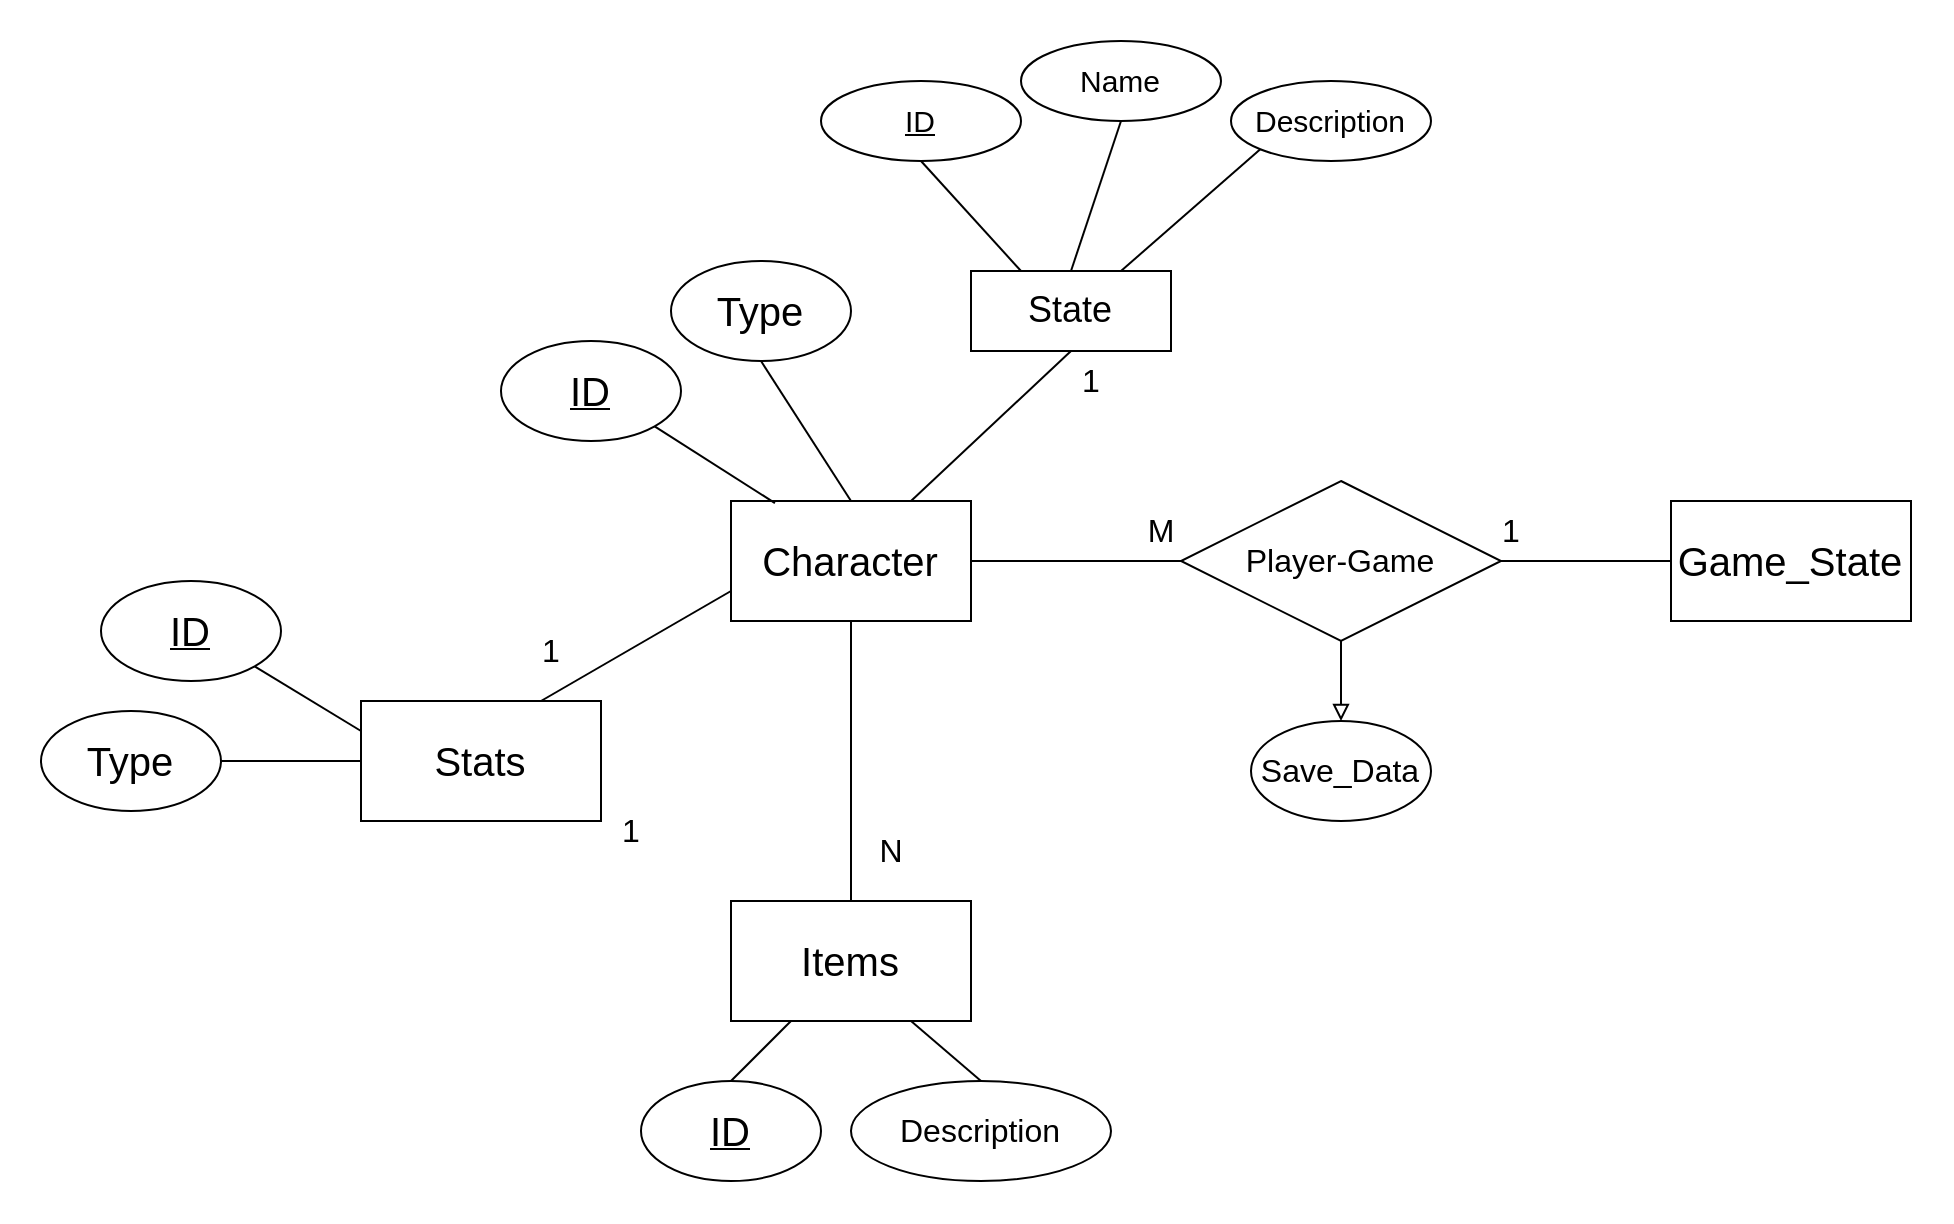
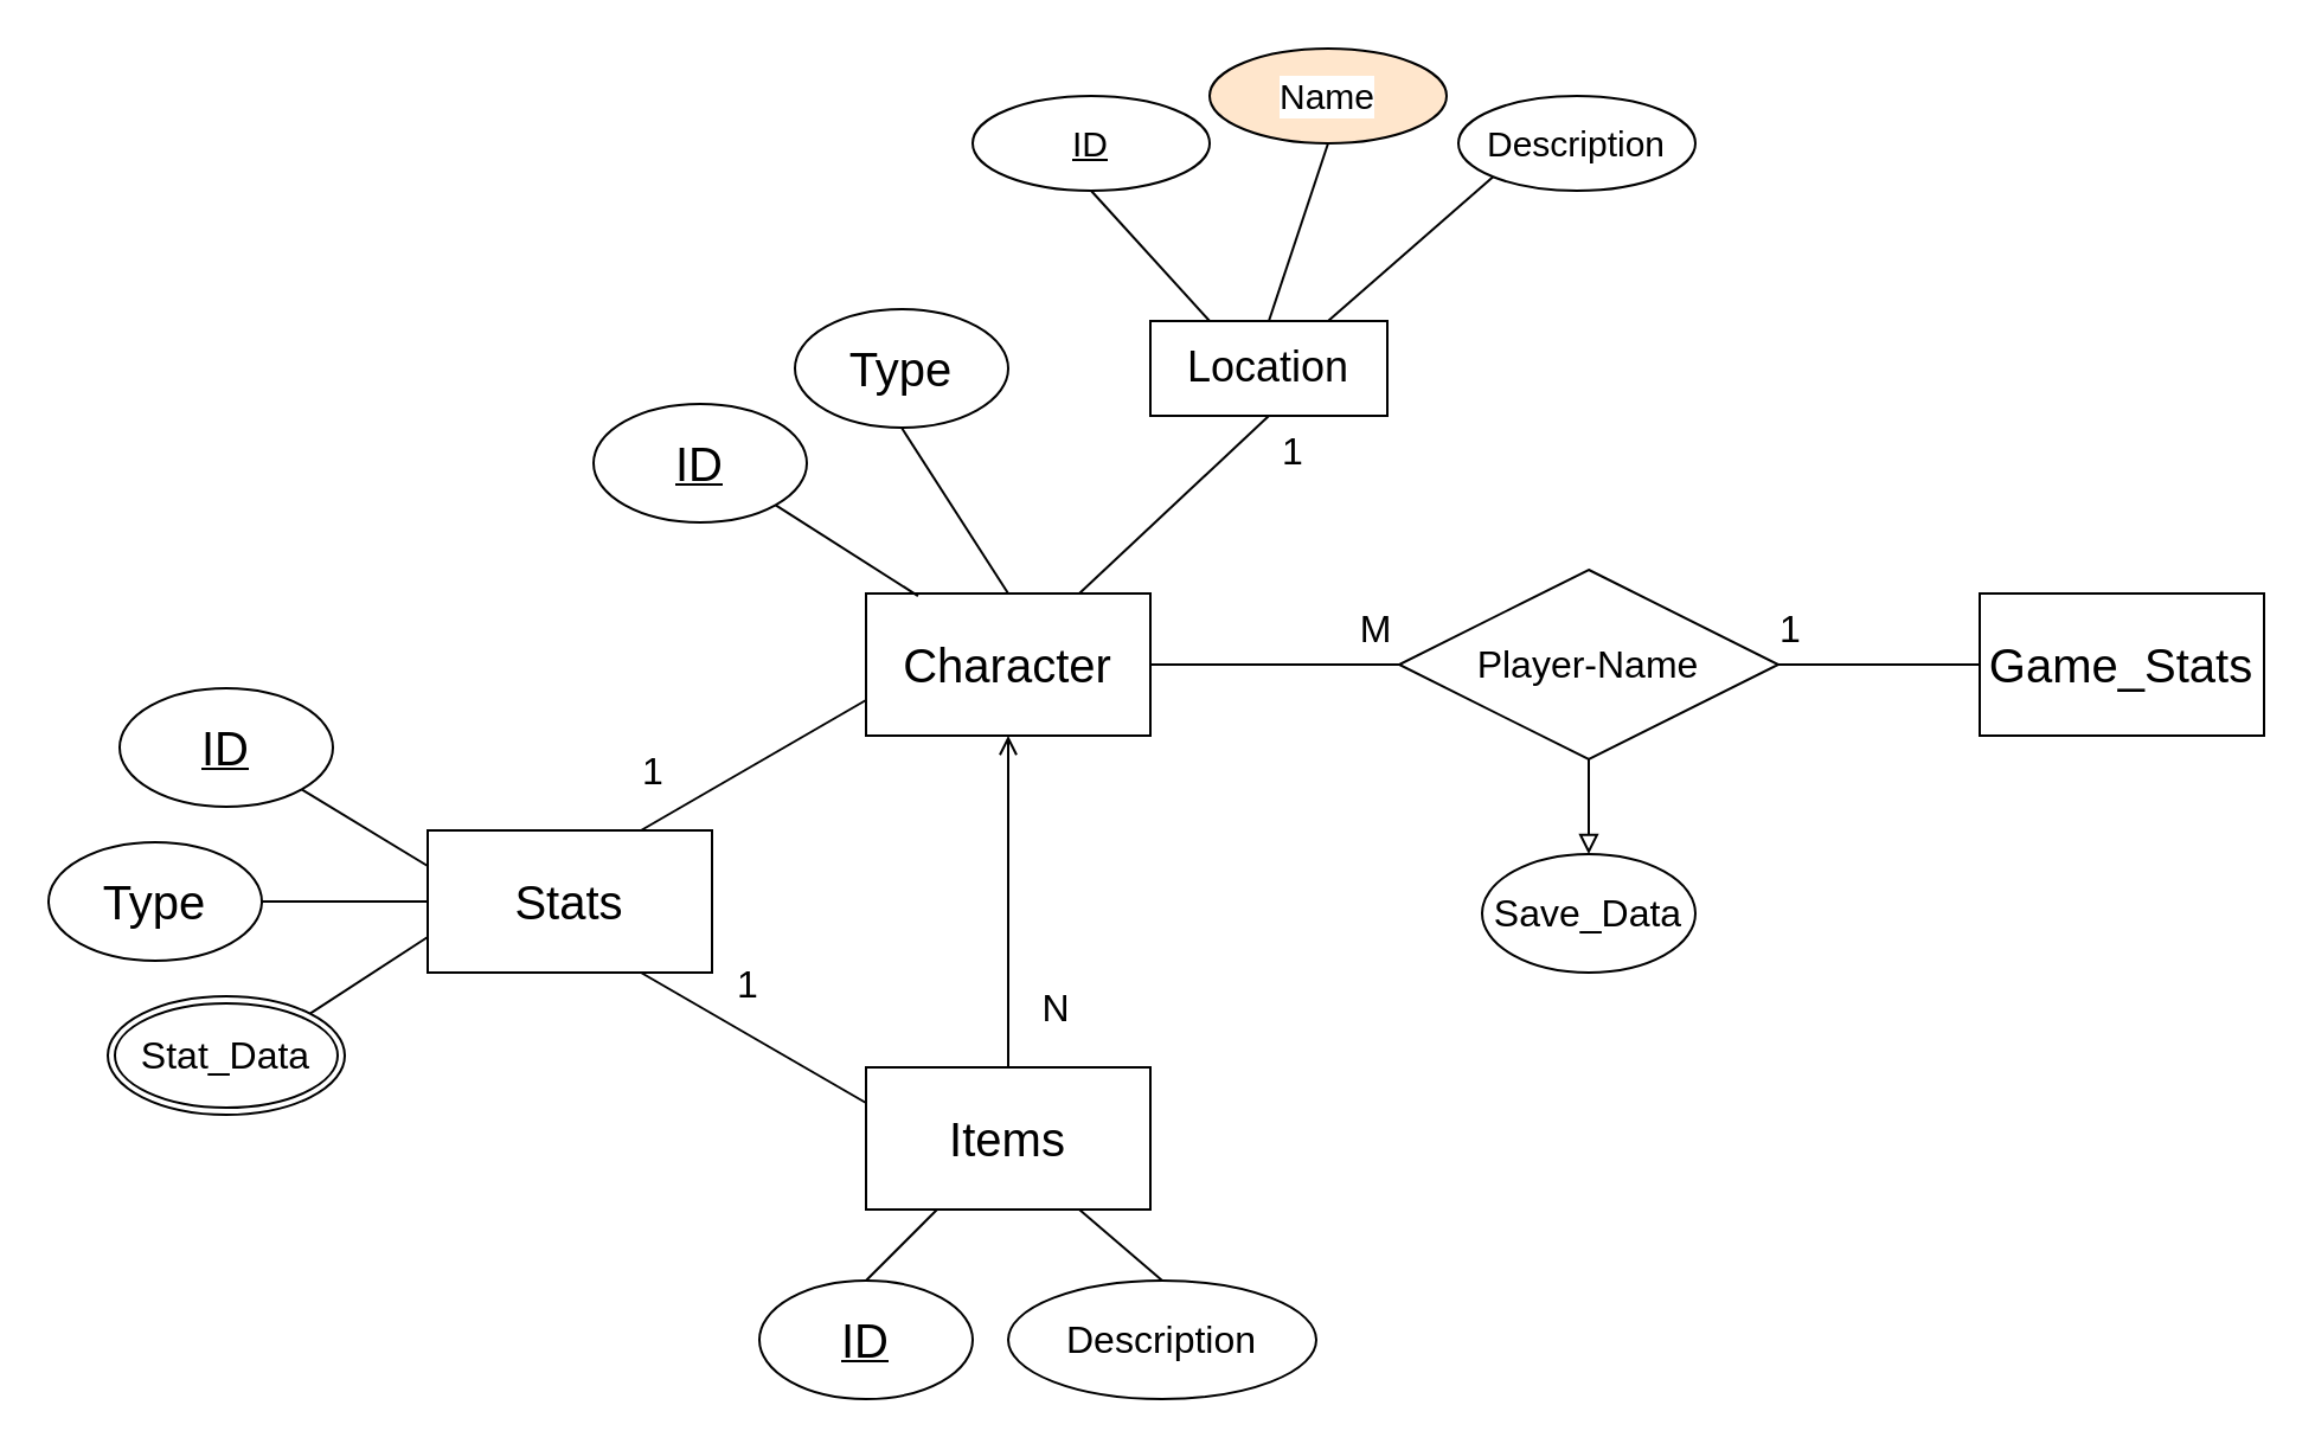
  <mxCell id="0" />
  <mxCell id="1" parent="0" />
  <mxCell id="2" style="edgeStyle=none;rounded=0;orthogonalLoop=1;jettySize=auto;html=1;exitX=0;exitY=0.75;exitDx=0;exitDy=0;entryX=0.75;entryY=0;entryDx=0;entryDy=0;strokeColor=default;align=center;verticalAlign=middle;fontFamily=Helvetica;fontSize=11;fontColor=default;labelBackgroundColor=default;endArrow=none;endFill=0;" edge="1" parent="1" source="3" target="23"><mxGeometry relative="1" as="geometry" /></mxCell>
  <mxCell id="3" value="&lt;font style=&quot;font-size: 20px;&quot;&gt;Character&lt;/font&gt;" style="rounded=0;whiteSpace=wrap;html=1;" vertex="1" parent="1"><mxGeometry x="365" y="250" width="120" height="60" as="geometry" /></mxCell>
  <mxCell id="4" value="&lt;font style=&quot;font-size: 20px;&quot;&gt;Items&lt;/font&gt;" style="rounded=0;whiteSpace=wrap;html=1;" vertex="1" parent="1"><mxGeometry x="365" y="450" width="120" height="60" as="geometry" /></mxCell>
- <mxCell id="5" value="&lt;font style=&quot;font-size: 20px;&quot;&gt;Game_State&lt;/font&gt;" style="rounded=0;whiteSpace=wrap;html=1;" vertex="1" parent="1"><mxGeometry x="835" y="250" width="120" height="60" as="geometry" /></mxCell>
+ <mxCell id="5" value="&lt;font style=&quot;font-size: 20px;&quot;&gt;Game_Stats&lt;/font&gt;" style="rounded=0;whiteSpace=wrap;html=1;" vertex="1" parent="1"><mxGeometry x="835" y="250" width="120" height="60" as="geometry" /></mxCell>
  <mxCell id="6" value="&lt;font style=&quot;font-size: 20px;&quot;&gt;ID&lt;/font&gt;" style="ellipse;whiteSpace=wrap;html=1;fontStyle=4" vertex="1" parent="1"><mxGeometry x="250" y="170" width="90" height="50" as="geometry" /></mxCell>
  <mxCell id="7" value="&lt;font style=&quot;font-size: 20px;&quot;&gt;Type&lt;/font&gt;" style="ellipse;whiteSpace=wrap;html=1;" vertex="1" parent="1"><mxGeometry x="335" y="130" width="90" height="50" as="geometry" /></mxCell>
  <mxCell id="8" value="" style="endArrow=none;html=1;rounded=0;exitX=0.75;exitY=0;exitDx=0;exitDy=0;entryX=0.5;entryY=1;entryDx=0;entryDy=0;" edge="1" parent="1" source="3" target="32"><mxGeometry width="50" height="50" relative="1" as="geometry"><mxPoint x="395" y="480" as="sourcePoint" /><mxPoint x="540" y="200" as="targetPoint" /></mxGeometry></mxCell>
  <mxCell id="9" value="" style="endArrow=none;html=1;rounded=0;entryX=0.5;entryY=1;entryDx=0;entryDy=0;exitX=0.5;exitY=0;exitDx=0;exitDy=0;" edge="1" parent="1" source="3" target="7"><mxGeometry width="50" height="50" relative="1" as="geometry"><mxPoint x="395" y="480" as="sourcePoint" /><mxPoint x="445" y="430" as="targetPoint" /></mxGeometry></mxCell>
  <mxCell id="10" value="" style="endArrow=none;html=1;rounded=0;entryX=1;entryY=1;entryDx=0;entryDy=0;exitX=0.183;exitY=0.017;exitDx=0;exitDy=0;exitPerimeter=0;" edge="1" parent="1" source="3" target="6"><mxGeometry width="50" height="50" relative="1" as="geometry"><mxPoint x="395" y="480" as="sourcePoint" /><mxPoint x="445" y="430" as="targetPoint" /></mxGeometry></mxCell>
- <mxCell id="11" value="" style="endArrow=none;html=1;rounded=0;entryX=0.5;entryY=1;entryDx=0;entryDy=0;exitX=0.5;exitY=0;exitDx=0;exitDy=0;" edge="1" parent="1" source="4" target="3"><mxGeometry width="50" height="50" relative="1" as="geometry"><mxPoint x="395" y="480" as="sourcePoint" /><mxPoint x="445" y="430" as="targetPoint" /></mxGeometry></mxCell>
+ <mxCell id="11" value="" style="endArrow=open;html=1;rounded=0;entryX=0.5;entryY=1;entryDx=0;entryDy=0;exitX=0.5;exitY=0;exitDx=0;exitDy=0;" edge="1" parent="1" source="4" target="3"><mxGeometry width="50" height="50" relative="1" as="geometry"><mxPoint x="395" y="480" as="sourcePoint" /><mxPoint x="445" y="430" as="targetPoint" /></mxGeometry></mxCell>
  <mxCell id="12" value="&lt;font style=&quot;font-size: 20px;&quot;&gt;ID&lt;/font&gt;" style="ellipse;whiteSpace=wrap;html=1;fontStyle=4" vertex="1" parent="1"><mxGeometry x="320" y="540" width="90" height="50" as="geometry" /></mxCell>
  <mxCell id="13" value="&lt;font style=&quot;font-size: 16px;&quot;&gt;Description&lt;/font&gt;" style="ellipse;whiteSpace=wrap;html=1;" vertex="1" parent="1"><mxGeometry x="425" y="540" width="130" height="50" as="geometry" /></mxCell>
  <mxCell id="14" value="" style="endArrow=none;html=1;rounded=0;entryX=0.5;entryY=0;entryDx=0;entryDy=0;exitX=0.25;exitY=1;exitDx=0;exitDy=0;" edge="1" parent="1" source="4" target="12"><mxGeometry width="50" height="50" relative="1" as="geometry"><mxPoint x="400" y="500" as="sourcePoint" /><mxPoint x="390" y="500" as="targetPoint" /></mxGeometry></mxCell>
  <mxCell id="15" value="" style="endArrow=none;html=1;rounded=0;entryX=0.75;entryY=1;entryDx=0;entryDy=0;exitX=0.5;exitY=0;exitDx=0;exitDy=0;" edge="1" parent="1" source="13" target="4"><mxGeometry width="50" height="50" relative="1" as="geometry"><mxPoint x="400" y="500" as="sourcePoint" /><mxPoint x="450" y="450" as="targetPoint" /></mxGeometry></mxCell>
  <mxCell id="16" style="rounded=0;orthogonalLoop=1;jettySize=auto;html=1;exitX=0;exitY=0.5;exitDx=0;exitDy=0;endArrow=none;endFill=0;entryX=1;entryY=0.5;entryDx=0;entryDy=0;" edge="1" parent="1" source="19" target="3"><mxGeometry relative="1" as="geometry"><mxPoint x="510" y="310" as="targetPoint" /></mxGeometry></mxCell>
  <mxCell id="17" style="rounded=0;orthogonalLoop=1;jettySize=auto;html=1;exitX=1;exitY=0.5;exitDx=0;exitDy=0;endArrow=none;endFill=0;entryX=0;entryY=0.5;entryDx=0;entryDy=0;" edge="1" parent="1" source="19" target="5"><mxGeometry relative="1" as="geometry"><mxPoint x="825" y="295" as="targetPoint" /></mxGeometry></mxCell>
  <mxCell id="18" style="rounded=0;orthogonalLoop=1;jettySize=auto;html=1;exitX=0.5;exitY=1;exitDx=0;exitDy=0;endArrow=block;endFill=0;" edge="1" parent="1" source="19" target="20"><mxGeometry relative="1" as="geometry" /></mxCell>
- <mxCell id="19" value="&lt;font style=&quot;font-size: 16px;&quot;&gt;Player-Game&lt;/font&gt;" style="rhombus;whiteSpace=wrap;html=1;perimeterSpacing=0;strokeColor=default;" vertex="1" parent="1"><mxGeometry x="590" y="240" width="160" height="80" as="geometry" /></mxCell>
+ <mxCell id="19" value="&lt;font style=&quot;font-size: 16px;&quot;&gt;Player-Name&lt;/font&gt;" style="rhombus;whiteSpace=wrap;html=1;perimeterSpacing=0;strokeColor=default;" vertex="1" parent="1"><mxGeometry x="590" y="240" width="160" height="80" as="geometry" /></mxCell>
  <mxCell id="20" value="&lt;font style=&quot;font-size: 16px;&quot;&gt;Save_Data&lt;/font&gt;" style="ellipse;whiteSpace=wrap;html=1;" vertex="1" parent="1"><mxGeometry x="625" y="360" width="90" height="50" as="geometry" /></mxCell>
+ <mxCell id="21" style="rounded=0;orthogonalLoop=1;jettySize=auto;html=1;exitX=0.75;exitY=1;exitDx=0;exitDy=0;entryX=0;entryY=0.25;entryDx=0;entryDy=0;endArrow=none;endFill=0;" edge="1" parent="1" source="23" target="4"><mxGeometry relative="1" as="geometry" /></mxCell>
+ <mxCell id="22" style="rounded=0;orthogonalLoop=1;jettySize=auto;html=1;exitX=0;exitY=0.75;exitDx=0;exitDy=0;entryX=1;entryY=0;entryDx=0;entryDy=0;endArrow=none;endFill=0;" edge="1" parent="1" source="23" target="28"><mxGeometry relative="1" as="geometry" /></mxCell>
  <mxCell id="23" value="&lt;font style=&quot;font-size: 20px;&quot;&gt;Stats&lt;/font&gt;" style="rounded=0;whiteSpace=wrap;html=1;" vertex="1" parent="1"><mxGeometry x="180" y="350" width="120" height="60" as="geometry" /></mxCell>
  <mxCell id="24" style="edgeStyle=none;rounded=0;orthogonalLoop=1;jettySize=auto;html=1;exitX=1;exitY=1;exitDx=0;exitDy=0;entryX=0;entryY=0.25;entryDx=0;entryDy=0;strokeColor=default;align=center;verticalAlign=middle;fontFamily=Helvetica;fontSize=11;fontColor=default;labelBackgroundColor=default;endArrow=none;endFill=0;" edge="1" parent="1" source="25" target="23"><mxGeometry relative="1" as="geometry" /></mxCell>
  <mxCell id="25" value="&lt;font style=&quot;font-size: 20px;&quot;&gt;ID&lt;/font&gt;" style="ellipse;whiteSpace=wrap;html=1;fontStyle=4" vertex="1" parent="1"><mxGeometry x="50" y="290" width="90" height="50" as="geometry" /></mxCell>
  <mxCell id="26" style="rounded=0;orthogonalLoop=1;jettySize=auto;html=1;exitX=1;exitY=0.5;exitDx=0;exitDy=0;entryX=0;entryY=0.5;entryDx=0;entryDy=0;endArrow=none;endFill=0;" edge="1" parent="1" source="27" target="23"><mxGeometry relative="1" as="geometry" /></mxCell>
  <mxCell id="27" value="&lt;font style=&quot;font-size: 20px;&quot;&gt;Type&lt;/font&gt;" style="ellipse;whiteSpace=wrap;html=1;" vertex="1" parent="1"><mxGeometry x="20" y="355" width="90" height="50" as="geometry" /></mxCell>
+ <mxCell id="28" value="&lt;span style=&quot;font-size: 16px;&quot;&gt;Stat_Data&lt;/span&gt;" style="ellipse;shape=doubleEllipse;margin=3;whiteSpace=wrap;html=1;align=center;" vertex="1" parent="1"><mxGeometry x="45" y="420" width="100" height="50" as="geometry" /></mxCell>
  <mxCell id="29" style="edgeStyle=none;rounded=0;orthogonalLoop=1;jettySize=auto;html=1;exitX=0.25;exitY=0;exitDx=0;exitDy=0;entryX=0.5;entryY=1;entryDx=0;entryDy=0;strokeColor=default;align=center;verticalAlign=middle;fontFamily=Helvetica;fontSize=11;fontColor=default;labelBackgroundColor=default;endArrow=none;endFill=0;" edge="1" parent="1" source="32" target="33"><mxGeometry relative="1" as="geometry" /></mxCell>
  <mxCell id="30" style="edgeStyle=none;rounded=0;orthogonalLoop=1;jettySize=auto;html=1;exitX=0.5;exitY=0;exitDx=0;exitDy=0;entryX=0.5;entryY=1;entryDx=0;entryDy=0;strokeColor=default;align=center;verticalAlign=middle;fontFamily=Helvetica;fontSize=11;fontColor=default;labelBackgroundColor=default;endArrow=none;endFill=0;" edge="1" parent="1" source="32" target="34"><mxGeometry relative="1" as="geometry" /></mxCell>
  <mxCell id="31" style="edgeStyle=none;rounded=0;orthogonalLoop=1;jettySize=auto;html=1;exitX=0.75;exitY=0;exitDx=0;exitDy=0;entryX=0;entryY=1;entryDx=0;entryDy=0;strokeColor=default;align=center;verticalAlign=middle;fontFamily=Helvetica;fontSize=11;fontColor=default;labelBackgroundColor=default;endArrow=none;endFill=0;" edge="1" parent="1" source="32" target="35"><mxGeometry relative="1" as="geometry" /></mxCell>
- <mxCell id="32" value="&lt;font style=&quot;font-size: 18px;&quot;&gt;State&lt;/font&gt;" style="whiteSpace=wrap;html=1;align=center;fontFamily=Helvetica;fontSize=11;fontColor=default;labelBackgroundColor=default;" vertex="1" parent="1"><mxGeometry x="485" y="135" width="100" height="40" as="geometry" /></mxCell>
+ <mxCell id="32" value="&lt;font style=&quot;font-size: 18px;&quot;&gt;Location&lt;/font&gt;" style="whiteSpace=wrap;html=1;align=center;fontFamily=Helvetica;fontSize=11;fontColor=default;labelBackgroundColor=default;" vertex="1" parent="1"><mxGeometry x="485" y="135" width="100" height="40" as="geometry" /></mxCell>
  <mxCell id="33" value="&lt;font style=&quot;font-size: 15px;&quot;&gt;ID&lt;/font&gt;" style="ellipse;whiteSpace=wrap;html=1;align=center;fontStyle=4;fontFamily=Helvetica;fontSize=11;fontColor=default;labelBackgroundColor=default;" vertex="1" parent="1"><mxGeometry x="410" y="40" width="100" height="40" as="geometry" /></mxCell>
- <mxCell id="34" value="&lt;font style=&quot;font-size: 15px;&quot;&gt;Name&lt;/font&gt;" style="ellipse;whiteSpace=wrap;html=1;align=center;fontFamily=Helvetica;fontSize=11;fontColor=default;labelBackgroundColor=default;" vertex="1" parent="1"><mxGeometry x="510" y="20" width="100" height="40" as="geometry" /></mxCell>
+ <mxCell id="34" value="&lt;font style=&quot;font-size: 15px;&quot;&gt;Name&lt;/font&gt;" style="ellipse;whiteSpace=wrap;html=1;align=center;fontFamily=Helvetica;fontSize=11;fontColor=default;labelBackgroundColor=default;fillColor=#ffe6cc;" vertex="1" parent="1"><mxGeometry x="510" y="20" width="100" height="40" as="geometry" /></mxCell>
  <mxCell id="35" value="&lt;font style=&quot;font-size: 15px;&quot;&gt;Description&lt;/font&gt;" style="ellipse;whiteSpace=wrap;html=1;align=center;fontFamily=Helvetica;fontSize=11;fontColor=default;labelBackgroundColor=default;" vertex="1" parent="1"><mxGeometry x="615" y="40" width="100" height="40" as="geometry" /></mxCell>
  <mxCell id="36" value="&lt;font style=&quot;font-size: 16px;&quot;&gt;1&lt;/font&gt;" style="text;html=1;align=center;verticalAlign=middle;resizable=0;points=[];autosize=1;strokeColor=none;fillColor=none;fontFamily=Helvetica;fontSize=11;fontColor=default;labelBackgroundColor=default;" vertex="1" parent="1"><mxGeometry x="260" y="310" width="30" height="30" as="geometry" /></mxCell>
  <mxCell id="37" value="&lt;font style=&quot;font-size: 16px;&quot;&gt;1&lt;/font&gt;" style="text;html=1;align=center;verticalAlign=middle;resizable=0;points=[];autosize=1;strokeColor=none;fillColor=none;fontFamily=Helvetica;fontSize=11;fontColor=default;labelBackgroundColor=default;" vertex="1" parent="1"><mxGeometry x="300" y="400" width="30" height="30" as="geometry" /></mxCell>
  <mxCell id="38" value="&lt;font style=&quot;font-size: 16px;&quot;&gt;N&lt;/font&gt;" style="text;html=1;align=center;verticalAlign=middle;resizable=0;points=[];autosize=1;strokeColor=none;fillColor=none;fontFamily=Helvetica;fontSize=11;fontColor=default;labelBackgroundColor=default;" vertex="1" parent="1"><mxGeometry x="425" y="410" width="40" height="30" as="geometry" /></mxCell>
  <mxCell id="39" value="&lt;font style=&quot;font-size: 16px;&quot;&gt;1&lt;/font&gt;" style="text;html=1;align=center;verticalAlign=middle;resizable=0;points=[];autosize=1;strokeColor=none;fillColor=none;fontFamily=Helvetica;fontSize=11;fontColor=default;labelBackgroundColor=default;" vertex="1" parent="1"><mxGeometry x="530" y="175" width="30" height="30" as="geometry" /></mxCell>
  <mxCell id="40" value="&lt;font style=&quot;font-size: 16px;&quot;&gt;M&lt;/font&gt;" style="text;html=1;align=center;verticalAlign=middle;resizable=0;points=[];autosize=1;strokeColor=none;fillColor=none;fontFamily=Helvetica;fontSize=11;fontColor=default;labelBackgroundColor=default;" vertex="1" parent="1"><mxGeometry x="560" y="250" width="40" height="30" as="geometry" /></mxCell>
  <mxCell id="41" value="&lt;font style=&quot;font-size: 16px;&quot;&gt;1&lt;/font&gt;" style="text;html=1;align=center;verticalAlign=middle;resizable=0;points=[];autosize=1;strokeColor=none;fillColor=none;fontFamily=Helvetica;fontSize=11;fontColor=default;labelBackgroundColor=default;" vertex="1" parent="1"><mxGeometry x="740" y="250" width="30" height="30" as="geometry" /></mxCell>
